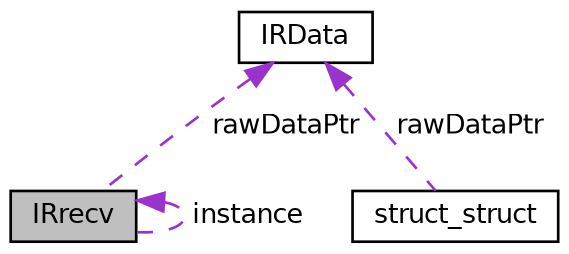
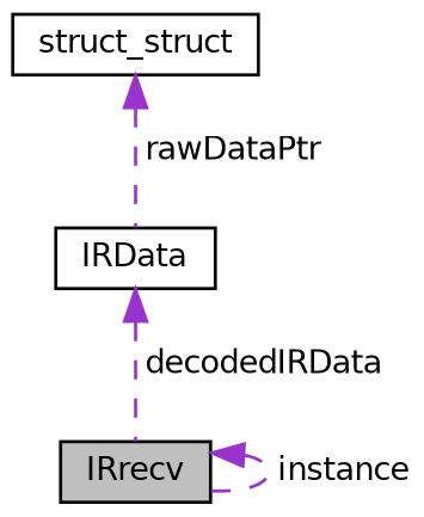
  digraph {
    node [color=black fillcolor=white fontname=Helvetica fontsize=10 shape=record style=filled]
    edge [color=darkorchid3 dir=back fontname=Helvetica fontsize=10 labelfontname=Helvetica labelfontsize=10 style=dashed]
    n1 [fillcolor=grey75 fontcolor=black height=0.2 label=IRrecv width=0.4]
    n2 [height=0.2 label=IRData width=0.4]
    n3 [height=0.2 label=struct_struct width=0.4]
    n1 -> n1 [label=" instance"]
-   n2 -> n1 [label=" rawDataPtr"]
-   n2 -> n3 [label=" rawDataPtr"]
+   n2 -> n1 [label=" decodedIRData"]
+   n3 -> n2 [label=" rawDataPtr"]
  }
